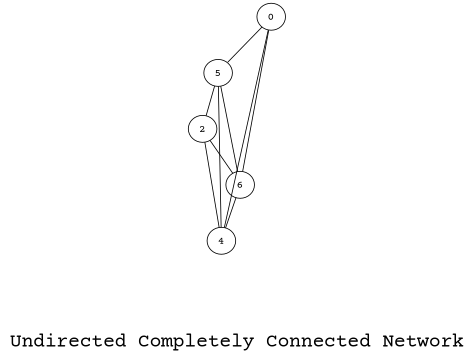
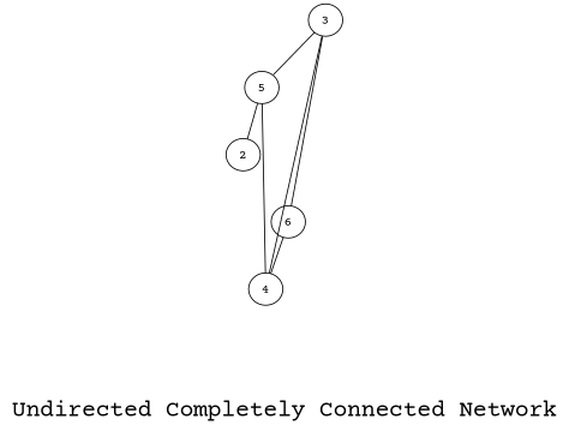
  graph {
    fontname="Courier Prime"
    fontsize=24
    label="\nUndirected Completely Connected Network\n"
    splines=false
    node [fontname="Courier Prime" shape=ellipse]
    edge [fontname="Courier Prime"]
-   0 [height=0.3 width=0.3]
+   0 [height=0.3 width=0.3 label=3]
    n2 [height=0.3 label=5 width=0.3]
    n3 [height=0.3 label=6 width=0.3]
    4 [height=0.3 width=0.3]
    2 [height=0.3 width=0.3]
    0 -- n2
    0 -- n3
    0 -- 4
-   n2 -- n3
    n2 -- 4
    n2 -- 2
    n3 -- 4
-   2 -- n3
-   2 -- 4
  }
